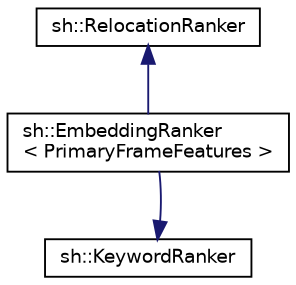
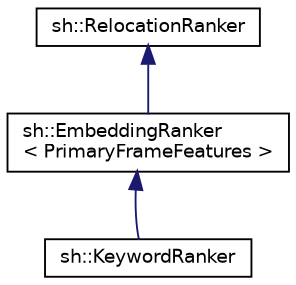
  digraph {
    fontname="DejaVu Sans"
    rankdir=TB
    node [color=black fillcolor=white fontname="DejaVu Sans" fontsize=10 shape=record style=filled]
    edge [color=midnightblue dir=back fontname="DejaVu Sans" fontsize=10 labelfontname=Helvetica labelfontsize=10 style=solid]
    n1 [height=0.2 label="sh::EmbeddingRanker\l\< PrimaryFrameFeatures \>" width=0.4]
    n2 [height=0.2 label="sh::KeywordRanker" width=0.4]
    n3 [height=0.2 label="sh::RelocationRanker" width=0.4]
-   n2 -> n1
+   n1 -> n2
    n3 -> n1
  }
